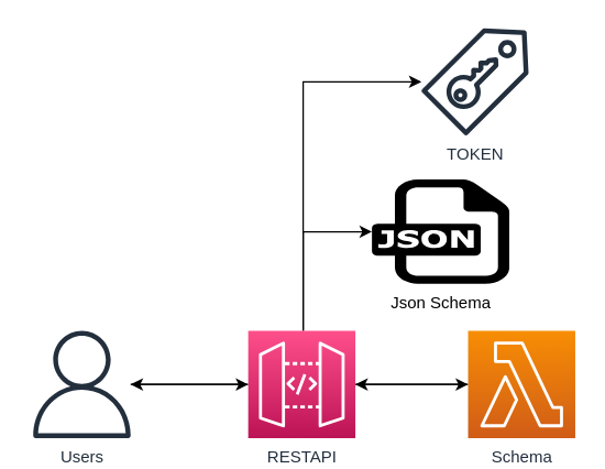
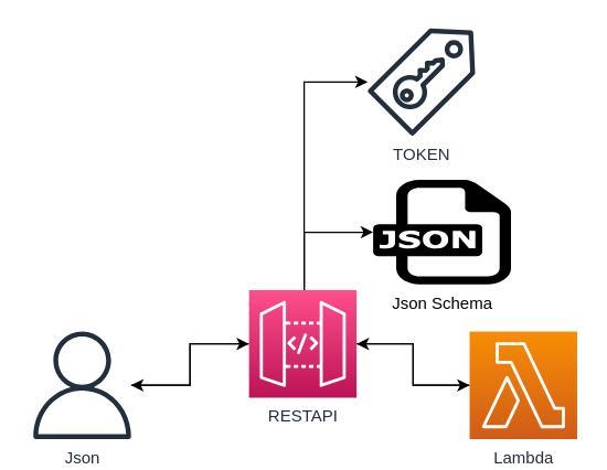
  <mxCell id="0" />
  <mxCell id="1" parent="0" />
  <mxCell id="2" style="edgeStyle=orthogonalEdgeStyle;rounded=0;orthogonalLoop=1;jettySize=auto;html=1;entryX=0;entryY=0.5;entryDx=0;entryDy=0;entryPerimeter=0;" edge="1" parent="1" source="3" target="8"><mxGeometry relative="1" as="geometry" /></mxCell>
- <mxCell id="3" value="Users" style="sketch=0;outlineConnect=0;fontColor=#232F3E;gradientColor=none;fillColor=#232F3D;strokeColor=none;dashed=0;verticalLabelPosition=bottom;verticalAlign=top;align=center;html=1;fontSize=12;fontStyle=0;aspect=fixed;pointerEvents=1;shape=mxgraph.aws4.user;" vertex="1" parent="1"><mxGeometry x="20" y="240" width="78" height="78" as="geometry" /></mxCell>
+ <mxCell id="3" value="Json" style="sketch=0;outlineConnect=0;fontColor=#232F3E;gradientColor=none;fillColor=#232F3D;strokeColor=none;dashed=0;verticalLabelPosition=bottom;verticalAlign=top;align=center;html=1;fontSize=12;fontStyle=0;aspect=fixed;pointerEvents=1;shape=mxgraph.aws4.user;" vertex="1" parent="1"><mxGeometry x="20" y="240" width="78" height="78" as="geometry" /></mxCell>
  <mxCell id="4" style="edgeStyle=orthogonalEdgeStyle;rounded=0;orthogonalLoop=1;jettySize=auto;html=1;" edge="1" parent="1" source="8" target="3"><mxGeometry relative="1" as="geometry" /></mxCell>
  <mxCell id="5" style="edgeStyle=orthogonalEdgeStyle;rounded=0;orthogonalLoop=1;jettySize=auto;html=1;" edge="1" parent="1" source="8" target="10"><mxGeometry relative="1" as="geometry" /></mxCell>
  <mxCell id="6" style="edgeStyle=orthogonalEdgeStyle;rounded=0;orthogonalLoop=1;jettySize=auto;html=1;" edge="1" parent="1" source="8" target="11"><mxGeometry relative="1" as="geometry"><Array as="points"><mxPoint x="220" y="168" /></Array></mxGeometry></mxCell>
  <mxCell id="7" style="edgeStyle=orthogonalEdgeStyle;rounded=0;orthogonalLoop=1;jettySize=auto;html=1;" edge="1" parent="1" source="8" target="12"><mxGeometry relative="1" as="geometry"><Array as="points"><mxPoint x="220" y="59" /></Array></mxGeometry></mxCell>
- <mxCell id="8" value="RESTAPI" style="sketch=0;points=[[0,0,0],[0.25,0,0],[0.5,0,0],[0.75,0,0],[1,0,0],[0,1,0],[0.25,1,0],[0.5,1,0],[0.75,1,0],[1,1,0],[0,0.25,0],[0,0.5,0],[0,0.75,0],[1,0.25,0],[1,0.5,0],[1,0.75,0]];outlineConnect=0;fontColor=#232F3E;gradientColor=#FF4F8B;gradientDirection=north;fillColor=#BC1356;strokeColor=#ffffff;dashed=0;verticalLabelPosition=bottom;verticalAlign=top;align=center;html=1;fontSize=12;fontStyle=0;aspect=fixed;shape=mxgraph.aws4.resourceIcon;resIcon=mxgraph.aws4.api_gateway;" vertex="1" parent="1"><mxGeometry x="180" y="240" width="78" height="78" as="geometry" /></mxCell>
+ <mxCell id="8" value="RESTAPI" style="sketch=0;points=[[0,0,0],[0.25,0,0],[0.5,0,0],[0.75,0,0],[1,0,0],[0,1,0],[0.25,1,0],[0.5,1,0],[0.75,1,0],[1,1,0],[0,0.25,0],[0,0.5,0],[0,0.75,0],[1,0.25,0],[1,0.5,0],[1,0.75,0]];outlineConnect=0;fontColor=#232F3E;gradientColor=#FF4F8B;gradientDirection=north;fillColor=#BC1356;strokeColor=#ffffff;dashed=0;verticalLabelPosition=bottom;verticalAlign=top;align=center;html=1;fontSize=12;fontStyle=0;aspect=fixed;shape=mxgraph.aws4.resourceIcon;resIcon=mxgraph.aws4.api_gateway;" vertex="1" parent="1"><mxGeometry x="180" y="210" width="78" height="78" as="geometry" /></mxCell>
  <mxCell id="9" style="edgeStyle=orthogonalEdgeStyle;rounded=0;orthogonalLoop=1;jettySize=auto;html=1;" edge="1" parent="1" source="10" target="8"><mxGeometry relative="1" as="geometry" /></mxCell>
- <mxCell id="10" value="Schema" style="sketch=0;points=[[0,0,0],[0.25,0,0],[0.5,0,0],[0.75,0,0],[1,0,0],[0,1,0],[0.25,1,0],[0.5,1,0],[0.75,1,0],[1,1,0],[0,0.25,0],[0,0.5,0],[0,0.75,0],[1,0.25,0],[1,0.5,0],[1,0.75,0]];outlineConnect=0;fontColor=#232F3E;gradientColor=#F78E04;gradientDirection=north;fillColor=#D05C17;strokeColor=#ffffff;dashed=0;verticalLabelPosition=bottom;verticalAlign=top;align=center;html=1;fontSize=12;fontStyle=0;aspect=fixed;shape=mxgraph.aws4.resourceIcon;resIcon=mxgraph.aws4.lambda;" vertex="1" parent="1"><mxGeometry x="340" y="240" width="78" height="78" as="geometry" /></mxCell>
+ <mxCell id="10" value="Lambda" style="sketch=0;points=[[0,0,0],[0.25,0,0],[0.5,0,0],[0.75,0,0],[1,0,0],[0,1,0],[0.25,1,0],[0.5,1,0],[0.75,1,0],[1,1,0],[0,0.25,0],[0,0.5,0],[0,0.75,0],[1,0.25,0],[1,0.5,0],[1,0.75,0]];outlineConnect=0;fontColor=#232F3E;gradientColor=#F78E04;gradientDirection=north;fillColor=#D05C17;strokeColor=#ffffff;dashed=0;verticalLabelPosition=bottom;verticalAlign=top;align=center;html=1;fontSize=12;fontStyle=0;aspect=fixed;shape=mxgraph.aws4.resourceIcon;resIcon=mxgraph.aws4.lambda;" vertex="1" parent="1"><mxGeometry x="340" y="240" width="78" height="78" as="geometry" /></mxCell>
  <mxCell id="11" value="Json Schema" style="dashed=0;outlineConnect=0;html=1;align=center;labelPosition=center;verticalLabelPosition=bottom;verticalAlign=top;shape=mxgraph.weblogos.json" vertex="1" parent="1"><mxGeometry x="270" y="130" width="100" height="75.8" as="geometry" /></mxCell>
- <mxCell id="12" value="TOKEN" style="sketch=0;outlineConnect=0;fontColor=#232F3E;gradientColor=none;fillColor=#232F3D;strokeColor=none;dashed=0;verticalLabelPosition=bottom;verticalAlign=top;align=center;html=1;fontSize=12;fontStyle=0;aspect=fixed;pointerEvents=1;shape=mxgraph.aws4.saml_token;" vertex="1" parent="1"><mxGeometry x="306" y="20" width="78" height="78" as="geometry" /></mxCell>
+ <mxCell id="12" value="TOKEN" style="sketch=0;outlineConnect=0;fontColor=#232F3E;gradientColor=none;fillColor=#232F3D;strokeColor=none;dashed=0;verticalLabelPosition=bottom;verticalAlign=top;align=center;html=1;fontSize=12;fontStyle=0;aspect=fixed;pointerEvents=1;shape=mxgraph.aws4.saml_token;" vertex="1" parent="1"><mxGeometry x="266" y="20" width="78" height="78" as="geometry" /></mxCell>
